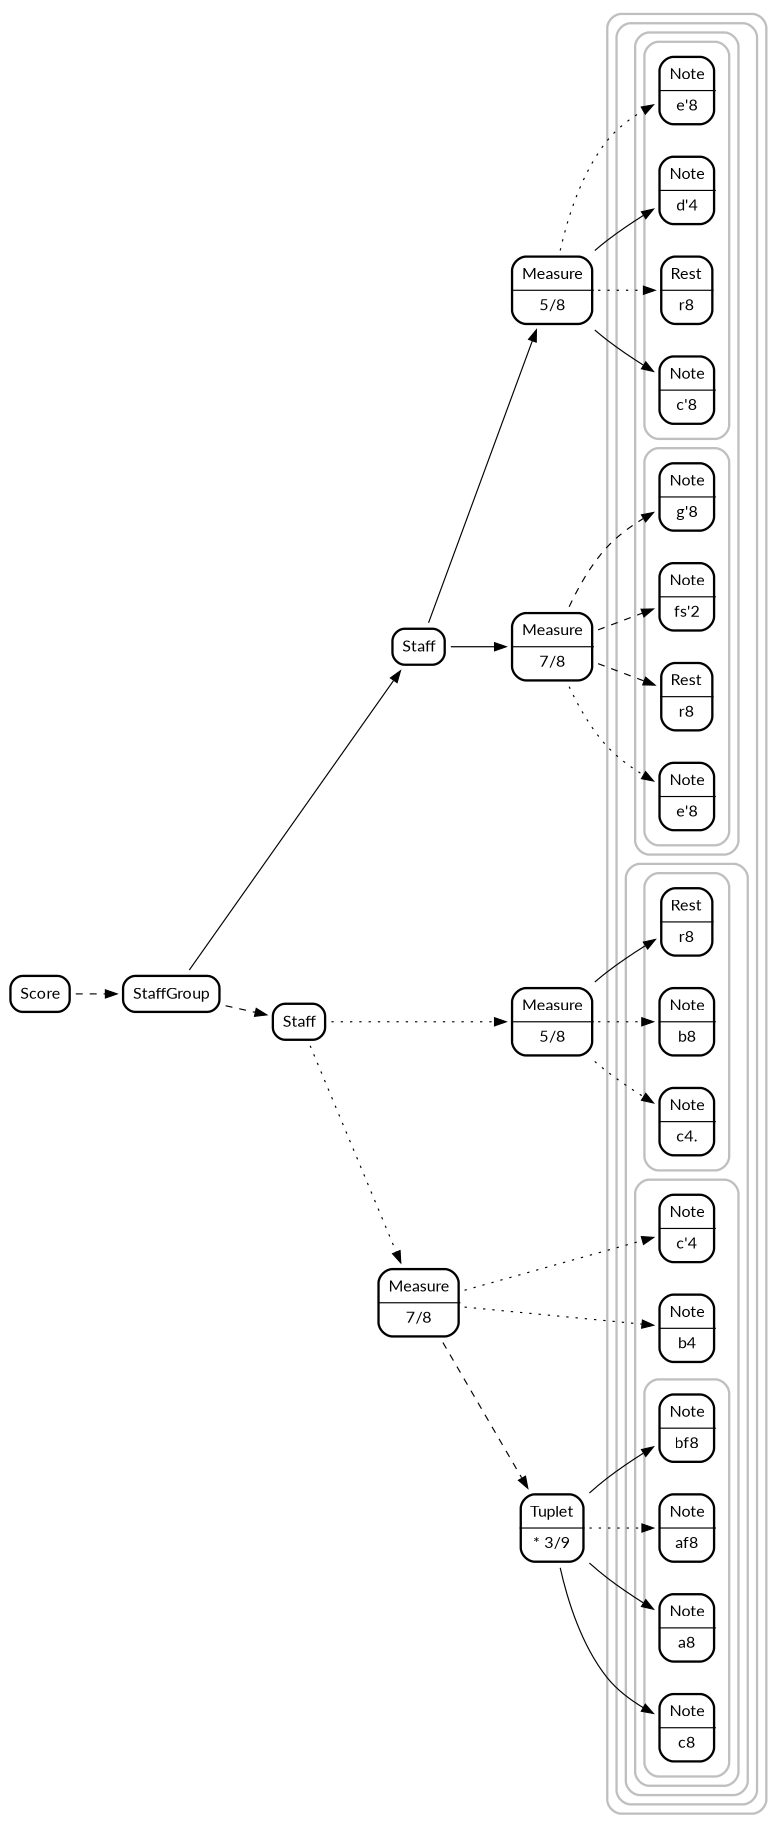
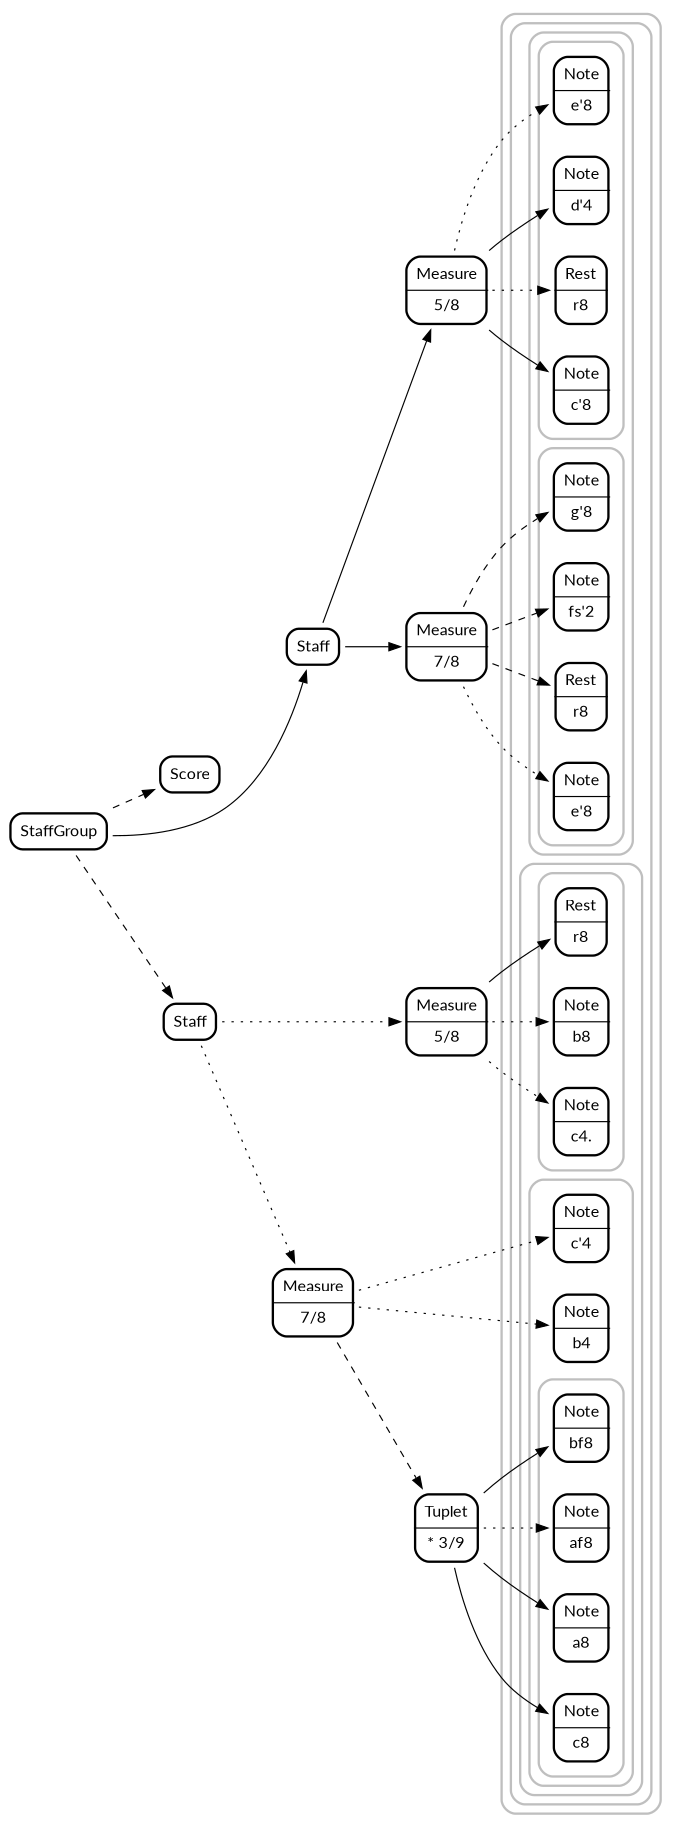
  digraph {
    fontname=Lato
    rankdir=LR
    style=rounded
    node [fontname=Lato margin=0.05 shape=none]
    edge [fontname=Lato style=dotted]
    n1 [label=<                         <TABLE STYLE="ROUNDED" BORDER="2" CELLPADDING="5">                             <TR>                                 <TD BORDER="0">Note</TD>                             </TR>                             <HR/>                             <TR>                                 <TD BORDER="0">e'8</TD>                             </TR>                         </TABLE>>]
    n2 [label=<                         <TABLE STYLE="ROUNDED" BORDER="2" CELLPADDING="5">                             <TR>                                 <TD BORDER="0">Note</TD>                             </TR>                             <HR/>                             <TR>                                 <TD BORDER="0">d'4</TD>                             </TR>                         </TABLE>>]
    n3 [label=<                         <TABLE STYLE="ROUNDED" BORDER="2" CELLPADDING="5">                             <TR>                                 <TD BORDER="0">Rest</TD>                             </TR>                             <HR/>                             <TR>                                 <TD BORDER="0">r8</TD>                             </TR>                         </TABLE>>]
    n4 [label=<                         <TABLE STYLE="ROUNDED" BORDER="2" CELLPADDING="5">                             <TR>                                 <TD BORDER="0">Note</TD>                             </TR>                             <HR/>                             <TR>                                 <TD BORDER="0">c'8</TD>                             </TR>                         </TABLE>>]
    n5 [label=<                         <TABLE STYLE="ROUNDED" BORDER="2" CELLPADDING="5">                             <TR>                                 <TD BORDER="0">Note</TD>                             </TR>                             <HR/>                             <TR>                                 <TD BORDER="0">g'8</TD>                             </TR>                         </TABLE>>]
    n6 [label=<                         <TABLE STYLE="ROUNDED" BORDER="2" CELLPADDING="5">                             <TR>                                 <TD BORDER="0">Note</TD>                             </TR>                             <HR/>                             <TR>                                 <TD BORDER="0">fs'2</TD>                             </TR>                         </TABLE>>]
    n7 [label=<                         <TABLE STYLE="ROUNDED" BORDER="2" CELLPADDING="5">                             <TR>                                 <TD BORDER="0">Rest</TD>                             </TR>                             <HR/>                             <TR>                                 <TD BORDER="0">r8</TD>                             </TR>                         </TABLE>>]
    n8 [label=<                         <TABLE STYLE="ROUNDED" BORDER="2" CELLPADDING="5">                             <TR>                                 <TD BORDER="0">Note</TD>                             </TR>                             <HR/>                             <TR>                                 <TD BORDER="0">e'8</TD>                             </TR>                         </TABLE>>]
    n9 [label=<                         <TABLE STYLE="ROUNDED" BORDER="2" CELLPADDING="5">                             <TR>                                 <TD BORDER="0">Rest</TD>                             </TR>                             <HR/>                             <TR>                                 <TD BORDER="0">r8</TD>                             </TR>                         </TABLE>>]
    n10 [label=<                         <TABLE STYLE="ROUNDED" BORDER="2" CELLPADDING="5">                             <TR>                                 <TD BORDER="0">Note</TD>                             </TR>                             <HR/>                             <TR>                                 <TD BORDER="0">b8</TD>                             </TR>                         </TABLE>>]
    n11 [label=<                         <TABLE STYLE="ROUNDED" BORDER="2" CELLPADDING="5">                             <TR>                                 <TD BORDER="0">Note</TD>                             </TR>                             <HR/>                             <TR>                                 <TD BORDER="0">c4.</TD>                             </TR>                         </TABLE>>]
    n12 [label=<                             <TABLE STYLE="ROUNDED" BORDER="2" CELLPADDING="5">                                 <TR>                                     <TD BORDER="0">Note</TD>                                 </TR>                                 <HR/>                                 <TR>                                     <TD BORDER="0">bf8</TD>                                 </TR>                             </TABLE>>]
    n13 [label=<                             <TABLE STYLE="ROUNDED" BORDER="2" CELLPADDING="5">                                 <TR>                                     <TD BORDER="0">Note</TD>                                 </TR>                                 <HR/>                                 <TR>                                     <TD BORDER="0">af8</TD>                                 </TR>                             </TABLE>>]
    n14 [label=<                             <TABLE STYLE="ROUNDED" BORDER="2" CELLPADDING="5">                                 <TR>                                     <TD BORDER="0">Note</TD>                                 </TR>                                 <HR/>                                 <TR>                                     <TD BORDER="0">a8</TD>                                 </TR>                             </TABLE>>]
    n15 [label=<                             <TABLE STYLE="ROUNDED" BORDER="2" CELLPADDING="5">                                 <TR>                                     <TD BORDER="0">Note</TD>                                 </TR>                                 <HR/>                                 <TR>                                     <TD BORDER="0">c8</TD>                                 </TR>                             </TABLE>>]
    n16 [label=<                         <TABLE STYLE="ROUNDED" BORDER="2" CELLPADDING="5">                             <TR>                                 <TD BORDER="0">Note</TD>                             </TR>                             <HR/>                             <TR>                                 <TD BORDER="0">c'4</TD>                             </TR>                         </TABLE>>]
    n17 [label=<                         <TABLE STYLE="ROUNDED" BORDER="2" CELLPADDING="5">                             <TR>                                 <TD BORDER="0">Note</TD>                             </TR>                             <HR/>                             <TR>                                 <TD BORDER="0">b4</TD>                             </TR>                         </TABLE>>]
    n18 [label=<         <TABLE STYLE="ROUNDED" BORDER="2" CELLPADDING="5">             <TR>                 <TD BORDER="0">Score</TD>             </TR>         </TABLE>>]
    n19 [label=<         <TABLE STYLE="ROUNDED" BORDER="2" CELLPADDING="5">             <TR>                 <TD BORDER="0">StaffGroup</TD>             </TR>         </TABLE>>]
    n20 [label=<         <TABLE STYLE="ROUNDED" BORDER="2" CELLPADDING="5">             <TR>                 <TD BORDER="0">Staff</TD>             </TR>         </TABLE>>]
    n21 [label=<         <TABLE STYLE="ROUNDED" BORDER="2" CELLPADDING="5">             <TR>                 <TD BORDER="0">Staff</TD>             </TR>         </TABLE>>]
    n22 [label=<         <TABLE STYLE="ROUNDED" BORDER="2" CELLPADDING="5">             <TR>                 <TD BORDER="0">Measure</TD>             </TR>             <HR/>             <TR>                 <TD BORDER="0">5/8</TD>             </TR>         </TABLE>>]
    n23 [label=<         <TABLE STYLE="ROUNDED" BORDER="2" CELLPADDING="5">             <TR>                 <TD BORDER="0">Measure</TD>             </TR>             <HR/>             <TR>                 <TD BORDER="0">7/8</TD>             </TR>         </TABLE>>]
    n24 [label=<         <TABLE STYLE="ROUNDED" BORDER="2" CELLPADDING="5">             <TR>                 <TD BORDER="0">Measure</TD>             </TR>             <HR/>             <TR>                 <TD BORDER="0">5/8</TD>             </TR>         </TABLE>>]
    n25 [label=<         <TABLE STYLE="ROUNDED" BORDER="2" CELLPADDING="5">             <TR>                 <TD BORDER="0">Measure</TD>             </TR>             <HR/>             <TR>                 <TD BORDER="0">7/8</TD>             </TR>         </TABLE>>]
    n26 [label=<         <TABLE STYLE="ROUNDED" BORDER="2" CELLPADDING="5">             <TR>                 <TD BORDER="0">Tuplet</TD>             </TR>             <HR/>             <TR>                 <TD BORDER="0">* 3/9</TD>             </TR>         </TABLE>>]
    subgraph cluster_1 {
      color=grey75
      penwidth=2
      subgraph cluster_2 {
        color=grey75
        penwidth=2
        subgraph cluster_3 {
          color=grey75
          penwidth=2
          subgraph cluster_4 {
            color=grey75
            penwidth=2
            n1
            n2
            n3
            n4
          }
          subgraph cluster_5 {
            color=grey75
            penwidth=2
            n5
            n6
            n7
            n8
          }
        }
        subgraph cluster_6 {
          color=grey75
          penwidth=2
          subgraph cluster_7 {
            color=grey75
            penwidth=2
            n9
            n10
            n11
          }
          subgraph cluster_8 {
            color=grey75
            penwidth=2
            n16
            n17
            subgraph cluster_9 {
              color=grey75
              penwidth=2
              n12
              n13
              n14
              n15
            }
          }
        }
      }
    }
-   n18 -> n19 [style=dashed]
+   n19 -> n18 [style=dashed]
    n19 -> n20 [style=solid]
    n19 -> n21 [style=dashed]
    n20 -> n22 [style=solid]
    n20 -> n23 [style=solid]
    n21 -> n24
    n21 -> n25
    n22 -> n1
    n22 -> n2 [style=solid]
    n22 -> n3
    n22 -> n4 [style=solid]
    n23 -> n5 [style=dashed]
    n23 -> n6 [style=dashed]
    n23 -> n7 [style=dashed]
    n23 -> n8
    n24 -> n9 [style=solid]
    n24 -> n10
    n24 -> n11
    n25 -> n16
    n25 -> n17
    n25 -> n26 [style=dashed]
    n26 -> n12 [style=solid]
    n26 -> n13
    n26 -> n14 [style=solid]
    n26 -> n15 [style=solid]
  }
